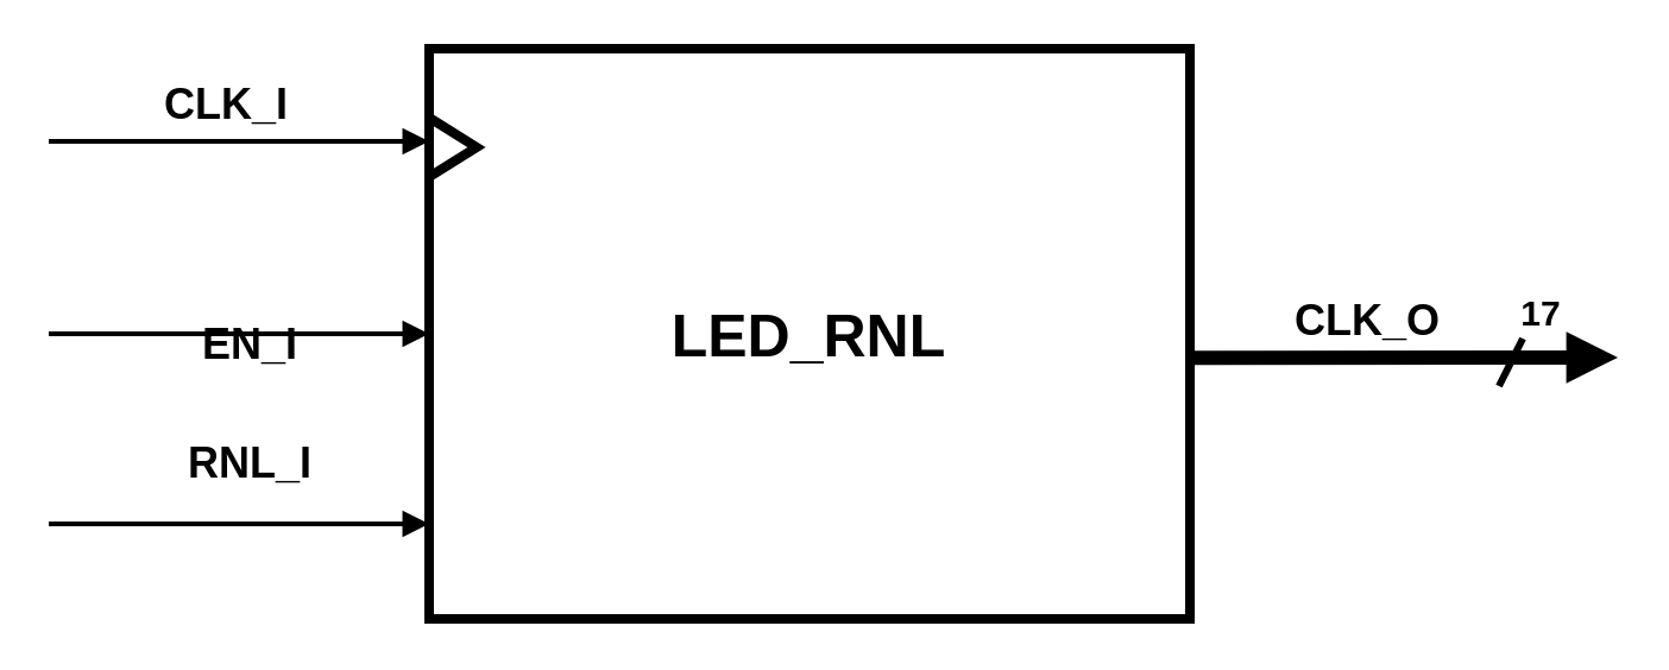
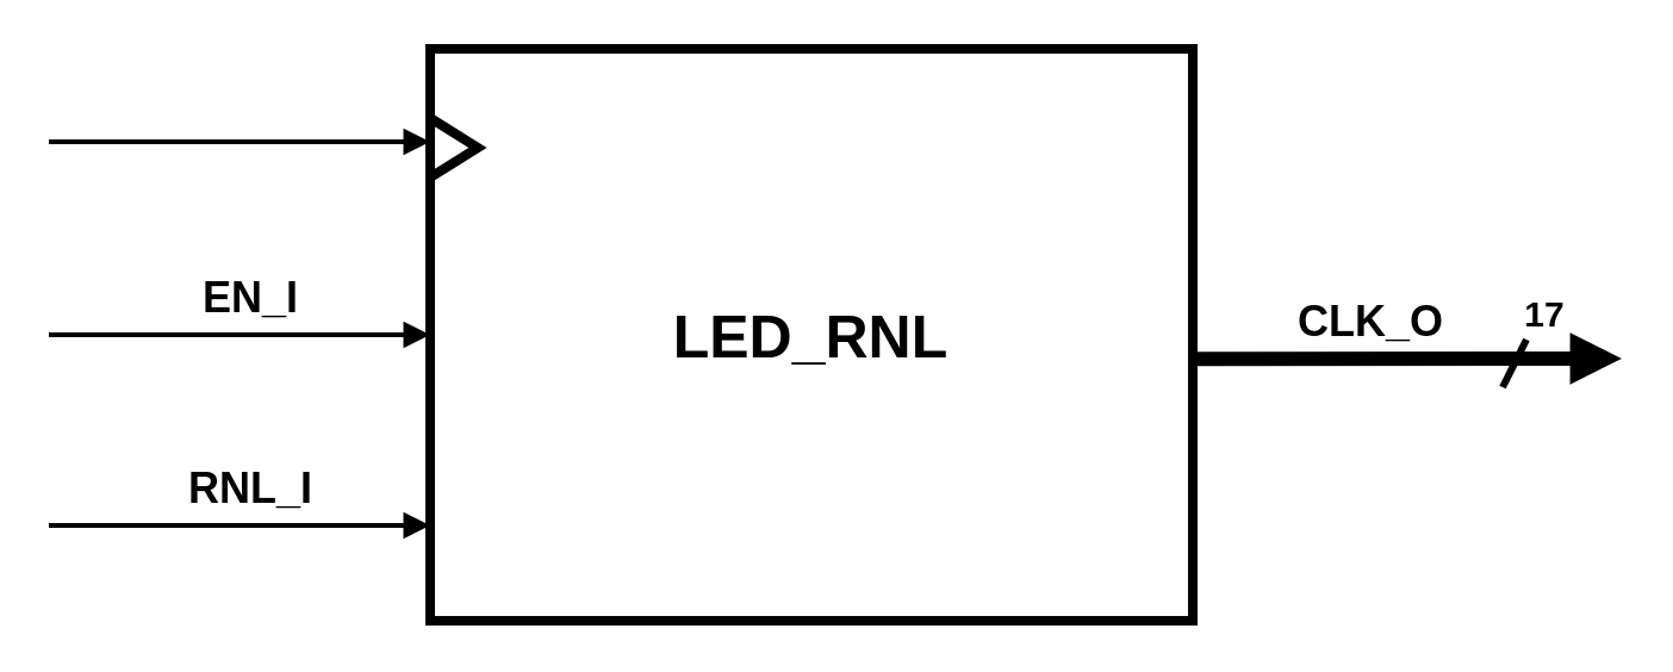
  <mxCell id="0" />
  <mxCell id="1" parent="0" />
  <mxCell id="2" value="&lt;font size=&quot;1&quot; style=&quot;&quot;&gt;&lt;b style=&quot;font-size: 25px;&quot;&gt;LED_RNL&lt;/b&gt;&lt;/font&gt;" style="rounded=0;whiteSpace=wrap;html=1;strokeWidth=4;" vertex="1" parent="1"><mxGeometry x="180" y="20" width="320" height="240" as="geometry" /></mxCell>
  <mxCell id="3" value="" style="endArrow=block;html=1;strokeWidth=2;endFill=1;rounded=0;" edge="1" parent="1"><mxGeometry width="50" height="50" relative="1" as="geometry"><mxPoint x="20" y="140" as="sourcePoint" /><mxPoint x="180" y="140" as="targetPoint" /></mxGeometry></mxCell>
  <mxCell id="4" value="" style="endArrow=block;html=1;strokeWidth=2;endFill=1;rounded=0;" edge="1" parent="1"><mxGeometry width="50" height="50" relative="1" as="geometry"><mxPoint x="20" y="59" as="sourcePoint" /><mxPoint x="180" y="59" as="targetPoint" /></mxGeometry></mxCell>
- <mxCell id="5" value="&lt;font size=&quot;1&quot; style=&quot;&quot;&gt;&lt;b style=&quot;font-size: 18px;&quot;&gt;CLK_I&lt;/b&gt;&lt;/font&gt;" style="text;html=1;strokeColor=none;fillColor=none;align=center;verticalAlign=middle;whiteSpace=wrap;rounded=0;fontSize=16;" vertex="1" parent="1"><mxGeometry x="60" y="29" width="70" height="30" as="geometry" /></mxCell>
- <mxCell id="6" value="&lt;font size=&quot;1&quot; style=&quot;&quot;&gt;&lt;b style=&quot;font-size: 18px;&quot;&gt;EN_I&lt;/b&gt;&lt;/font&gt;" style="text;html=1;strokeColor=none;fillColor=none;align=center;verticalAlign=middle;whiteSpace=wrap;rounded=0;fontSize=16;" vertex="1" parent="1"><mxGeometry x="70" y="130" width="70" height="30" as="geometry" /></mxCell>
+ <mxCell id="6" value="&lt;font size=&quot;1&quot; style=&quot;&quot;&gt;&lt;b style=&quot;font-size: 18px;&quot;&gt;EN_I&lt;/b&gt;&lt;/font&gt;" style="text;html=1;strokeColor=none;fillColor=none;align=center;verticalAlign=middle;whiteSpace=wrap;rounded=0;fontSize=16;" vertex="1" parent="1"><mxGeometry x="70" y="110" width="70" height="30" as="geometry" /></mxCell>
  <mxCell id="7" value="" style="triangle;whiteSpace=wrap;html=1;strokeWidth=4;" vertex="1" parent="1"><mxGeometry x="180" y="49" width="20" height="25" as="geometry" /></mxCell>
  <mxCell id="8" value="" style="endArrow=block;html=1;strokeWidth=6;endFill=1;rounded=0;exitX=1.004;exitY=0.542;exitDx=0;exitDy=0;exitPerimeter=0;" edge="1" parent="1" source="2"><mxGeometry width="50" height="50" relative="1" as="geometry"><mxPoint x="520" y="150" as="sourcePoint" /><mxPoint x="680" y="150" as="targetPoint" /></mxGeometry></mxCell>
  <mxCell id="9" value="&lt;font size=&quot;1&quot; style=&quot;&quot;&gt;&lt;b style=&quot;font-size: 18px;&quot;&gt;CLK_O&lt;/b&gt;&lt;/font&gt;" style="text;html=1;strokeColor=none;fillColor=none;align=center;verticalAlign=middle;whiteSpace=wrap;rounded=0;fontSize=16;" vertex="1" parent="1"><mxGeometry x="540" y="120" width="70" height="30" as="geometry" /></mxCell>
  <mxCell id="10" value="&lt;b style=&quot;&quot;&gt;&lt;sub style=&quot;&quot;&gt;&lt;font style=&quot;font-size: 15px;&quot;&gt;17&lt;/font&gt;&lt;/sub&gt;&lt;/b&gt;" style="text;html=1;strokeColor=none;fillColor=none;align=center;verticalAlign=middle;whiteSpace=wrap;rounded=0;fontSize=16;" vertex="1" parent="1"><mxGeometry x="638" y="118" width="20" height="22" as="geometry" /></mxCell>
  <mxCell id="11" value="" style="endArrow=none;html=1;rounded=0;strokeWidth=3;" edge="1" parent="1"><mxGeometry width="50" height="50" relative="1" as="geometry"><mxPoint x="630" y="162" as="sourcePoint" /><mxPoint x="640" y="142" as="targetPoint" /></mxGeometry></mxCell>
  <mxCell id="12" value="" style="endArrow=block;html=1;strokeWidth=2;endFill=1;rounded=0;" edge="1" parent="1"><mxGeometry width="50" height="50" relative="1" as="geometry"><mxPoint x="20" y="220" as="sourcePoint" /><mxPoint x="180" y="220" as="targetPoint" /></mxGeometry></mxCell>
- <mxCell id="13" value="&lt;font size=&quot;1&quot; style=&quot;&quot;&gt;&lt;b style=&quot;font-size: 18px;&quot;&gt;RNL_I&lt;/b&gt;&lt;/font&gt;" style="text;html=1;strokeColor=none;fillColor=none;align=center;verticalAlign=middle;whiteSpace=wrap;rounded=0;fontSize=16;" vertex="1" parent="1"><mxGeometry x="70" y="180" width="70" height="30" as="geometry" /></mxCell>
+ <mxCell id="13" value="&lt;font size=&quot;1&quot; style=&quot;&quot;&gt;&lt;b style=&quot;font-size: 18px;&quot;&gt;RNL_I&lt;/b&gt;&lt;/font&gt;" style="text;html=1;strokeColor=none;fillColor=none;align=center;verticalAlign=middle;whiteSpace=wrap;rounded=0;fontSize=16;" vertex="1" parent="1"><mxGeometry x="70" y="190" width="70" height="30" as="geometry" /></mxCell>
